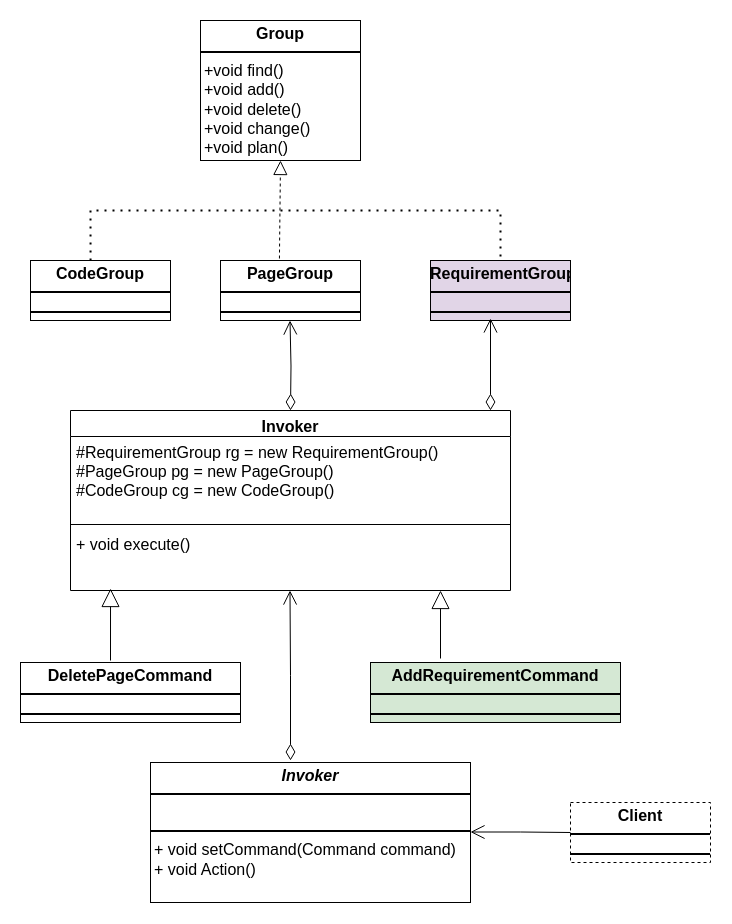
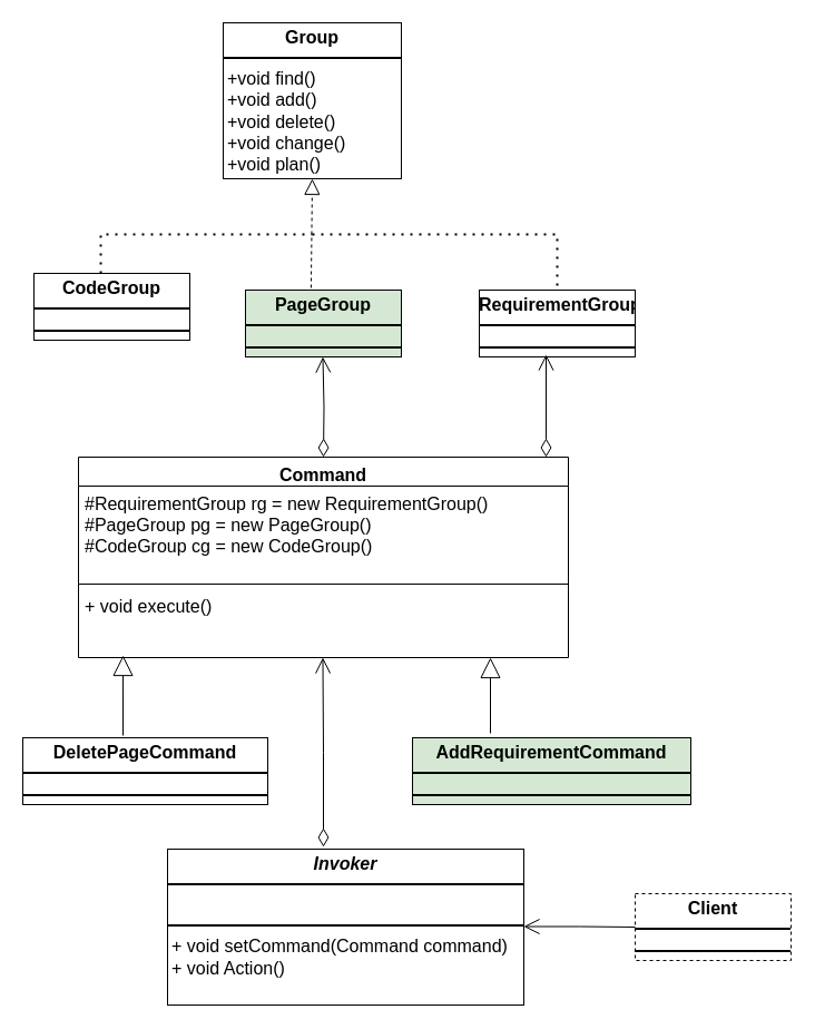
  <mxCell id="0" />
  <mxCell id="1" parent="0" />
  <mxCell id="2" value="&lt;p style=&quot;margin:0px;margin-top:4px;text-align:center;&quot;&gt;&lt;b&gt;&lt;font style=&quot;vertical-align: inherit;&quot; class=&quot;notranslate fyzs-translate-target fyzs-translate-target-wrapper&quot;&gt;&lt;font style=&quot;vertical-align: inherit;&quot; class=&quot;notranslate fyzs-translate-target fyzs-translate-target-box&quot;&gt;&lt;font style=&quot;vertical-align: inherit;&quot; title=&quot;G&quot; class=&quot;notranslate fyzs-translate-target fyzs-translate-target-text&quot;&gt;Group&lt;/font&gt;&lt;/font&gt;&lt;/font&gt;&lt;/b&gt;&lt;/p&gt;&lt;hr style=&quot;border-style:solid;&quot;&gt;&lt;p style=&quot;margin:0px;margin-left:4px;&quot;&gt;&lt;font style=&quot;vertical-align: inherit;&quot; class=&quot;notranslate fyzs-translate-target fyzs-translate-target-wrapper&quot;&gt;&lt;font style=&quot;vertical-align: inherit;&quot; class=&quot;notranslate fyzs-translate-target fyzs-translate-target-box&quot;&gt;&lt;font style=&quot;vertical-align: inherit;&quot; title=&quot;+ field: Type&quot; class=&quot;notranslate fyzs-translate-target fyzs-translate-target-text&quot;&gt;+void find()&lt;/font&gt;&lt;/font&gt;&lt;/font&gt;&lt;/p&gt;&lt;p style=&quot;margin:0px;margin-left:4px;&quot;&gt;&lt;font style=&quot;vertical-align: inherit;&quot; class=&quot;notranslate fyzs-translate-target fyzs-translate-target-wrapper&quot;&gt;&lt;font style=&quot;vertical-align: inherit;&quot; class=&quot;notranslate fyzs-translate-target fyzs-translate-target-box&quot;&gt;&lt;font style=&quot;vertical-align: inherit;&quot; title=&quot;+ field: Type&quot; class=&quot;notranslate fyzs-translate-target fyzs-translate-target-text&quot;&gt;+void add()&lt;/font&gt;&lt;/font&gt;&lt;/font&gt;&lt;/p&gt;&lt;p style=&quot;margin:0px;margin-left:4px;&quot;&gt;&lt;font style=&quot;vertical-align: inherit;&quot; class=&quot;notranslate fyzs-translate-target fyzs-translate-target-wrapper&quot;&gt;&lt;font style=&quot;vertical-align: inherit;&quot; class=&quot;notranslate fyzs-translate-target fyzs-translate-target-box&quot;&gt;&lt;font style=&quot;vertical-align: inherit;&quot; title=&quot;+ field: Type&quot; class=&quot;notranslate fyzs-translate-target fyzs-translate-target-text&quot;&gt;+void delete()&lt;/font&gt;&lt;/font&gt;&lt;/font&gt;&lt;/p&gt;&lt;p style=&quot;margin:0px;margin-left:4px;&quot;&gt;&lt;font style=&quot;vertical-align: inherit;&quot; class=&quot;notranslate fyzs-translate-target fyzs-translate-target-wrapper&quot;&gt;&lt;font style=&quot;vertical-align: inherit;&quot; class=&quot;notranslate fyzs-translate-target fyzs-translate-target-box&quot;&gt;&lt;font style=&quot;vertical-align: inherit;&quot; title=&quot;+ field: Type&quot; class=&quot;notranslate fyzs-translate-target fyzs-translate-target-text&quot;&gt;+void change()&lt;/font&gt;&lt;/font&gt;&lt;/font&gt;&lt;/p&gt;&lt;p style=&quot;margin:0px;margin-left:4px;&quot;&gt;&lt;font style=&quot;vertical-align: inherit;&quot; class=&quot;notranslate fyzs-translate-target fyzs-translate-target-wrapper&quot;&gt;&lt;font style=&quot;vertical-align: inherit;&quot; class=&quot;notranslate fyzs-translate-target fyzs-translate-target-box&quot;&gt;&lt;font style=&quot;vertical-align: inherit;&quot; title=&quot;+ field: Type&quot; class=&quot;notranslate fyzs-translate-target fyzs-translate-target-text&quot;&gt;+void plan()&lt;/font&gt;&lt;/font&gt;&lt;/font&gt;&lt;/p&gt;&lt;p style=&quot;margin:0px;margin-left:4px;&quot;&gt;&lt;br&gt;&lt;/p&gt;" style="verticalAlign=top;align=left;overflow=fill;html=1;whiteSpace=wrap;fontSize=16;" vertex="1" parent="1"><mxGeometry x="200" y="20" width="160" height="140" as="geometry" /></mxCell>
- <mxCell id="3" value="&lt;p style=&quot;margin:0px;margin-top:4px;text-align:center;&quot;&gt;&lt;b&gt;&lt;font style=&quot;vertical-align: inherit;&quot; class=&quot;notranslate fyzs-translate-target fyzs-translate-target-wrapper&quot;&gt;&lt;font style=&quot;vertical-align: inherit;&quot; class=&quot;notranslate fyzs-translate-target fyzs-translate-target-box&quot;&gt;&lt;font style=&quot;vertical-align: inherit;&quot; title=&quot;Class&quot; class=&quot;notranslate fyzs-translate-target fyzs-translate-target-text&quot;&gt;CodeGroup&lt;/font&gt;&lt;/font&gt;&lt;/font&gt;&lt;/b&gt;&lt;/p&gt;&lt;hr style=&quot;border-style:solid;&quot;&gt;&lt;div style=&quot;height:2px;&quot;&gt;&lt;/div&gt;&lt;hr style=&quot;border-style:solid;&quot;&gt;&lt;div style=&quot;height:2px;&quot;&gt;&lt;/div&gt;" style="verticalAlign=top;align=left;overflow=fill;html=1;whiteSpace=wrap;fontSize=16;" vertex="1" parent="1"><mxGeometry x="30" y="260" width="140" height="60" as="geometry" /></mxCell>
- <mxCell id="4" value="&lt;p style=&quot;margin:0px;margin-top:4px;text-align:center;&quot;&gt;&lt;b&gt;&lt;font style=&quot;vertical-align: inherit;&quot; class=&quot;notranslate fyzs-translate-target fyzs-translate-target-wrapper&quot;&gt;&lt;font style=&quot;vertical-align: inherit;&quot; class=&quot;notranslate fyzs-translate-target fyzs-translate-target-box&quot;&gt;&lt;font style=&quot;vertical-align: inherit;&quot; title=&quot;Class&quot; class=&quot;notranslate fyzs-translate-target fyzs-translate-target-text&quot;&gt;PageGroup&lt;/font&gt;&lt;/font&gt;&lt;/font&gt;&lt;/b&gt;&lt;/p&gt;&lt;hr style=&quot;border-style:solid;&quot;&gt;&lt;div style=&quot;height:2px;&quot;&gt;&lt;/div&gt;&lt;hr style=&quot;border-style:solid;&quot;&gt;&lt;div style=&quot;height:2px;&quot;&gt;&lt;/div&gt;" style="verticalAlign=top;align=left;overflow=fill;html=1;whiteSpace=wrap;fontSize=16;" vertex="1" parent="1"><mxGeometry x="220" y="260" width="140" height="60" as="geometry" /></mxCell>
- <mxCell id="5" value="&lt;p style=&quot;margin:0px;margin-top:4px;text-align:center;&quot;&gt;&lt;b&gt;&lt;font style=&quot;vertical-align: inherit;&quot; class=&quot;notranslate fyzs-translate-target fyzs-translate-target-wrapper&quot;&gt;&lt;font style=&quot;vertical-align: inherit;&quot; class=&quot;notranslate fyzs-translate-target fyzs-translate-target-box&quot;&gt;&lt;font style=&quot;vertical-align: inherit;&quot; title=&quot;Class&quot; class=&quot;notranslate fyzs-translate-target fyzs-translate-target-text&quot;&gt;RequirementGroup&lt;/font&gt;&lt;/font&gt;&lt;/font&gt;&lt;/b&gt;&lt;/p&gt;&lt;hr style=&quot;border-style:solid;&quot;&gt;&lt;div style=&quot;height:2px;&quot;&gt;&lt;/div&gt;&lt;hr style=&quot;border-style:solid;&quot;&gt;&lt;div style=&quot;height:2px;&quot;&gt;&lt;/div&gt;" style="verticalAlign=top;align=left;overflow=fill;html=1;whiteSpace=wrap;fontSize=16;fillColor=#e1d5e7;" vertex="1" parent="1"><mxGeometry x="430" y="260" width="140" height="60" as="geometry" /></mxCell>
+ <mxCell id="3" value="&lt;p style=&quot;margin:0px;margin-top:4px;text-align:center;&quot;&gt;&lt;b&gt;&lt;font style=&quot;vertical-align: inherit;&quot; class=&quot;notranslate fyzs-translate-target fyzs-translate-target-wrapper&quot;&gt;&lt;font style=&quot;vertical-align: inherit;&quot; class=&quot;notranslate fyzs-translate-target fyzs-translate-target-box&quot;&gt;&lt;font style=&quot;vertical-align: inherit;&quot; title=&quot;Class&quot; class=&quot;notranslate fyzs-translate-target fyzs-translate-target-text&quot;&gt;CodeGroup&lt;/font&gt;&lt;/font&gt;&lt;/font&gt;&lt;/b&gt;&lt;/p&gt;&lt;hr style=&quot;border-style:solid;&quot;&gt;&lt;div style=&quot;height:2px;&quot;&gt;&lt;/div&gt;&lt;hr style=&quot;border-style:solid;&quot;&gt;&lt;div style=&quot;height:2px;&quot;&gt;&lt;/div&gt;" style="verticalAlign=top;align=left;overflow=fill;html=1;whiteSpace=wrap;fontSize=16;" vertex="1" parent="1"><mxGeometry x="30" y="245" width="140" height="60" as="geometry" /></mxCell>
+ <mxCell id="4" value="&lt;p style=&quot;margin:0px;margin-top:4px;text-align:center;&quot;&gt;&lt;b&gt;&lt;font style=&quot;vertical-align: inherit;&quot; class=&quot;notranslate fyzs-translate-target fyzs-translate-target-wrapper&quot;&gt;&lt;font style=&quot;vertical-align: inherit;&quot; class=&quot;notranslate fyzs-translate-target fyzs-translate-target-box&quot;&gt;&lt;font style=&quot;vertical-align: inherit;&quot; title=&quot;Class&quot; class=&quot;notranslate fyzs-translate-target fyzs-translate-target-text&quot;&gt;PageGroup&lt;/font&gt;&lt;/font&gt;&lt;/font&gt;&lt;/b&gt;&lt;/p&gt;&lt;hr style=&quot;border-style:solid;&quot;&gt;&lt;div style=&quot;height:2px;&quot;&gt;&lt;/div&gt;&lt;hr style=&quot;border-style:solid;&quot;&gt;&lt;div style=&quot;height:2px;&quot;&gt;&lt;/div&gt;" style="verticalAlign=top;align=left;overflow=fill;html=1;whiteSpace=wrap;fontSize=16;fillColor=#d5e8d4;" vertex="1" parent="1"><mxGeometry x="220" y="260" width="140" height="60" as="geometry" /></mxCell>
+ <mxCell id="5" value="&lt;p style=&quot;margin:0px;margin-top:4px;text-align:center;&quot;&gt;&lt;b&gt;&lt;font style=&quot;vertical-align: inherit;&quot; class=&quot;notranslate fyzs-translate-target fyzs-translate-target-wrapper&quot;&gt;&lt;font style=&quot;vertical-align: inherit;&quot; class=&quot;notranslate fyzs-translate-target fyzs-translate-target-box&quot;&gt;&lt;font style=&quot;vertical-align: inherit;&quot; title=&quot;Class&quot; class=&quot;notranslate fyzs-translate-target fyzs-translate-target-text&quot;&gt;RequirementGroup&lt;/font&gt;&lt;/font&gt;&lt;/font&gt;&lt;/b&gt;&lt;/p&gt;&lt;hr style=&quot;border-style:solid;&quot;&gt;&lt;div style=&quot;height:2px;&quot;&gt;&lt;/div&gt;&lt;hr style=&quot;border-style:solid;&quot;&gt;&lt;div style=&quot;height:2px;&quot;&gt;&lt;/div&gt;" style="verticalAlign=top;align=left;overflow=fill;html=1;whiteSpace=wrap;fontSize=16;" vertex="1" parent="1"><mxGeometry x="430" y="260" width="140" height="60" as="geometry" /></mxCell>
  <mxCell id="6" value="" style="endArrow=block;dashed=1;endFill=0;endSize=12;html=1;rounded=0;entryX=0.5;entryY=1;entryDx=0;entryDy=0;exitX=0.421;exitY=-0.033;exitDx=0;exitDy=0;exitPerimeter=0;fontSize=16;" edge="1" parent="1" source="4" target="2"><mxGeometry width="160" relative="1" as="geometry"><mxPoint x="280" y="230" as="sourcePoint" /><mxPoint x="440" y="230" as="targetPoint" /></mxGeometry></mxCell>
  <mxCell id="7" value="" style="endArrow=none;dashed=1;html=1;dashPattern=1 3;strokeWidth=2;rounded=0;exitX=0.429;exitY=0;exitDx=0;exitDy=0;exitPerimeter=0;fontSize=16;" edge="1" parent="1" source="3"><mxGeometry width="50" height="50" relative="1" as="geometry"><mxPoint x="100" y="240" as="sourcePoint" /><mxPoint x="280" y="210" as="targetPoint" /><Array as="points"><mxPoint x="90" y="210" /></Array></mxGeometry></mxCell>
  <mxCell id="8" value="" style="endArrow=none;dashed=1;html=1;dashPattern=1 3;strokeWidth=2;rounded=0;entryX=0.5;entryY=0;entryDx=0;entryDy=0;fontSize=16;" edge="1" parent="1" target="5"><mxGeometry width="50" height="50" relative="1" as="geometry"><mxPoint x="280" y="210" as="sourcePoint" /><mxPoint x="530" y="170" as="targetPoint" /><Array as="points"><mxPoint x="500" y="210" /></Array></mxGeometry></mxCell>
- <mxCell id="9" value="&lt;font style=&quot;vertical-align: inherit;&quot; class=&quot;notranslate fyzs-translate-target fyzs-translate-target-wrapper&quot;&gt;&lt;font style=&quot;vertical-align: inherit;&quot; class=&quot;notranslate fyzs-translate-target fyzs-translate-target-box&quot;&gt;&lt;font style=&quot;vertical-align: inherit;&quot; title=&quot;Classname&quot; class=&quot;notranslate fyzs-translate-target fyzs-translate-target-text&quot;&gt;Invoker&lt;/font&gt;&lt;/font&gt;&lt;/font&gt;" style="swimlane;fontStyle=1;align=center;verticalAlign=top;childLayout=stackLayout;horizontal=1;startSize=26;horizontalStack=0;resizeParent=1;resizeParentMax=0;resizeLast=0;collapsible=1;marginBottom=0;whiteSpace=wrap;html=1;fontSize=16;" vertex="1" parent="1"><mxGeometry x="70" y="410" width="440" height="180" as="geometry" /></mxCell>
+ <mxCell id="9" value="&lt;font style=&quot;vertical-align: inherit;&quot; class=&quot;notranslate fyzs-translate-target fyzs-translate-target-wrapper&quot;&gt;&lt;font style=&quot;vertical-align: inherit;&quot; class=&quot;notranslate fyzs-translate-target fyzs-translate-target-box&quot;&gt;&lt;font style=&quot;vertical-align: inherit;&quot; title=&quot;Classname&quot; class=&quot;notranslate fyzs-translate-target fyzs-translate-target-text&quot;&gt;Command&lt;/font&gt;&lt;/font&gt;&lt;/font&gt;" style="swimlane;fontStyle=1;align=center;verticalAlign=top;childLayout=stackLayout;horizontal=1;startSize=26;horizontalStack=0;resizeParent=1;resizeParentMax=0;resizeLast=0;collapsible=1;marginBottom=0;whiteSpace=wrap;html=1;fontSize=16;" vertex="1" parent="1"><mxGeometry x="70" y="410" width="440" height="180" as="geometry" /></mxCell>
  <mxCell id="10" value="&lt;font style=&quot;vertical-align: inherit;&quot; class=&quot;notranslate fyzs-translate-target fyzs-translate-target-wrapper&quot;&gt;&lt;font style=&quot;vertical-align: inherit;&quot; class=&quot;notranslate fyzs-translate-target fyzs-translate-target-box&quot;&gt;&lt;font style=&quot;vertical-align: inherit;&quot; title=&quot;#&quot; class=&quot;notranslate fyzs-translate-target fyzs-translate-target-text&quot;&gt;#RequirementGroup rg = new RequirementGroup()&lt;/font&gt;&lt;/font&gt;&lt;/font&gt;&lt;div&gt;&lt;font style=&quot;vertical-align: inherit;&quot; class=&quot;notranslate fyzs-translate-target fyzs-translate-target-wrapper&quot;&gt;&lt;font style=&quot;vertical-align: inherit;&quot; class=&quot;notranslate fyzs-translate-target fyzs-translate-target-box&quot;&gt;&lt;font style=&quot;vertical-align: inherit;&quot; title=&quot;#&quot; class=&quot;notranslate fyzs-translate-target fyzs-translate-target-text&quot;&gt;#PageGroup pg = new PageGroup()&lt;/font&gt;&lt;/font&gt;&lt;/font&gt;&lt;/div&gt;&lt;div&gt;&lt;font style=&quot;vertical-align: inherit;&quot; class=&quot;notranslate fyzs-translate-target fyzs-translate-target-wrapper&quot;&gt;&lt;font style=&quot;vertical-align: inherit;&quot; class=&quot;notranslate fyzs-translate-target fyzs-translate-target-box&quot;&gt;&lt;font style=&quot;vertical-align: inherit;&quot; title=&quot;#&quot; class=&quot;notranslate fyzs-translate-target fyzs-translate-target-text&quot;&gt;#CodeGroup cg = new CodeGroup()&lt;/font&gt;&lt;/font&gt;&lt;/font&gt;&lt;/div&gt;" style="text;strokeColor=none;fillColor=none;align=left;verticalAlign=top;spacingLeft=4;spacingRight=4;overflow=hidden;rotatable=0;points=[[0,0.5],[1,0.5]];portConstraint=eastwest;whiteSpace=wrap;html=1;fontSize=16;" vertex="1" parent="9"><mxGeometry y="26" width="440" height="84" as="geometry" /></mxCell>
  <mxCell id="11" value="" style="line;strokeWidth=1;fillColor=none;align=left;verticalAlign=middle;spacingTop=-1;spacingLeft=3;spacingRight=3;rotatable=0;labelPosition=right;points=[];portConstraint=eastwest;strokeColor=inherit;fontSize=16;" vertex="1" parent="9"><mxGeometry y="110" width="440" height="8" as="geometry" /></mxCell>
  <mxCell id="12" value="&lt;font style=&quot;vertical-align: inherit;&quot; class=&quot;notranslate fyzs-translate-target fyzs-translate-target-wrapper&quot;&gt;&lt;font style=&quot;vertical-align: inherit;&quot; class=&quot;notranslate fyzs-translate-target fyzs-translate-target-box&quot;&gt;&lt;font style=&quot;vertical-align: inherit;&quot; title=&quot;+ method(type): type&quot; class=&quot;notranslate fyzs-translate-target fyzs-translate-target-text&quot;&gt;+ void execute()&lt;/font&gt;&lt;/font&gt;&lt;/font&gt;" style="text;strokeColor=none;fillColor=none;align=left;verticalAlign=top;spacingLeft=4;spacingRight=4;overflow=hidden;rotatable=0;points=[[0,0.5],[1,0.5]];portConstraint=eastwest;whiteSpace=wrap;html=1;fontSize=16;" vertex="1" parent="9"><mxGeometry y="118" width="440" height="62" as="geometry" /></mxCell>
  <mxCell id="13" value="" style="endArrow=open;html=1;endSize=12;startArrow=diamondThin;startSize=14;startFill=0;edgeStyle=orthogonalEdgeStyle;align=left;verticalAlign=bottom;rounded=0;entryX=0.643;entryY=1;entryDx=0;entryDy=0;entryPerimeter=0;fontSize=16;" edge="1" parent="1"><mxGeometry x="-1" y="-10" relative="1" as="geometry"><mxPoint x="290" y="410" as="sourcePoint" /><mxPoint x="289.5" y="320" as="targetPoint" /><mxPoint x="-10" y="10" as="offset" /></mxGeometry></mxCell>
  <mxCell id="14" value="" style="endArrow=open;html=1;endSize=12;startArrow=diamondThin;startSize=14;startFill=0;edgeStyle=orthogonalEdgeStyle;align=left;verticalAlign=bottom;rounded=0;entryX=0.643;entryY=1;entryDx=0;entryDy=0;entryPerimeter=0;exitX=0.114;exitY=0.011;exitDx=0;exitDy=0;exitPerimeter=0;fontSize=16;" edge="1" parent="1"><mxGeometry x="-1" y="-10" relative="1" as="geometry"><mxPoint x="490" y="410" as="sourcePoint" /><mxPoint x="490" y="318" as="targetPoint" /><mxPoint x="-10" y="10" as="offset" /></mxGeometry></mxCell>
  <mxCell id="15" value="&lt;p style=&quot;margin:0px;margin-top:4px;text-align:center;&quot;&gt;&lt;b&gt;&lt;font style=&quot;vertical-align: inherit;&quot; class=&quot;notranslate fyzs-translate-target fyzs-translate-target-wrapper&quot;&gt;&lt;font style=&quot;vertical-align: inherit;&quot; class=&quot;notranslate fyzs-translate-target fyzs-translate-target-box&quot;&gt;&lt;font style=&quot;vertical-align: inherit;&quot; title=&quot;Class&quot; class=&quot;notranslate fyzs-translate-target fyzs-translate-target-text&quot;&gt;DeletePageCommand&lt;/font&gt;&lt;/font&gt;&lt;/font&gt;&lt;/b&gt;&lt;/p&gt;&lt;hr style=&quot;border-style:solid;&quot;&gt;&lt;div style=&quot;height:2px;&quot;&gt;&lt;/div&gt;&lt;hr style=&quot;border-style:solid;&quot;&gt;&lt;div style=&quot;height:2px;&quot;&gt;&lt;/div&gt;" style="verticalAlign=top;align=left;overflow=fill;html=1;whiteSpace=wrap;fontSize=16;" vertex="1" parent="1"><mxGeometry x="20" y="662" width="220" height="60" as="geometry" /></mxCell>
  <mxCell id="16" value="" style="endArrow=block;endSize=16;endFill=0;html=1;rounded=0;entryX=0.091;entryY=0.968;entryDx=0;entryDy=0;entryPerimeter=0;fontSize=16;" edge="1" parent="1" target="12"><mxGeometry width="160" relative="1" as="geometry"><mxPoint x="110" y="660" as="sourcePoint" /><mxPoint x="270" y="650" as="targetPoint" /></mxGeometry></mxCell>
  <mxCell id="17" value="&lt;p style=&quot;margin:0px;margin-top:4px;text-align:center;&quot;&gt;&lt;b&gt;&lt;font style=&quot;vertical-align: inherit;&quot; class=&quot;notranslate fyzs-translate-target fyzs-translate-target-wrapper&quot;&gt;&lt;font style=&quot;vertical-align: inherit;&quot; class=&quot;notranslate fyzs-translate-target fyzs-translate-target-box&quot;&gt;&lt;font style=&quot;vertical-align: inherit;&quot; title=&quot;Class&quot; class=&quot;notranslate fyzs-translate-target fyzs-translate-target-text&quot;&gt;AddRequirementCommand&lt;/font&gt;&lt;/font&gt;&lt;/font&gt;&lt;/b&gt;&lt;/p&gt;&lt;hr style=&quot;border-style:solid;&quot;&gt;&lt;div style=&quot;height:2px;&quot;&gt;&lt;/div&gt;&lt;hr style=&quot;border-style:solid;&quot;&gt;&lt;div style=&quot;height:2px;&quot;&gt;&lt;/div&gt;" style="verticalAlign=top;align=left;overflow=fill;html=1;whiteSpace=wrap;fontSize=16;fillColor=#d5e8d4;" vertex="1" parent="1"><mxGeometry x="370" y="662" width="250" height="60" as="geometry" /></mxCell>
  <mxCell id="18" value="" style="endArrow=block;endSize=16;endFill=0;html=1;rounded=0;entryX=0.091;entryY=0.968;entryDx=0;entryDy=0;entryPerimeter=0;fontSize=16;" edge="1" parent="1"><mxGeometry width="160" relative="1" as="geometry"><mxPoint x="440" y="658" as="sourcePoint" /><mxPoint x="440" y="590" as="targetPoint" /></mxGeometry></mxCell>
  <mxCell id="19" value="&lt;p style=&quot;margin:0px;margin-top:4px;text-align:center;&quot;&gt;&lt;i&gt;&lt;font style=&quot;vertical-align: inherit;&quot; class=&quot;notranslate fyzs-translate-target fyzs-translate-target-wrapper&quot;&gt;&lt;font style=&quot;vertical-align: inherit;&quot; class=&quot;notranslate fyzs-translate-target fyzs-translate-target-box&quot;&gt;&lt;font style=&quot;vertical-align: inherit;&quot; title=&quot;I&quot; class=&quot;notranslate fyzs-translate-target fyzs-translate-target-text&quot;&gt;&lt;b&gt;Invoker&lt;/b&gt;&lt;/font&gt;&lt;/font&gt;&lt;/font&gt;&lt;/i&gt;&lt;/p&gt;&lt;hr style=&quot;border-style:solid;&quot;&gt;&lt;p style=&quot;margin:0px;margin-left:4px;&quot;&gt;&lt;br&gt;&lt;/p&gt;&lt;hr style=&quot;border-style:solid;&quot;&gt;&lt;p style=&quot;margin:0px;margin-left:4px;&quot;&gt;&lt;font style=&quot;vertical-align: inherit;&quot; class=&quot;notranslate fyzs-translate-target fyzs-translate-target-wrapper&quot;&gt;&lt;font style=&quot;vertical-align: inherit;&quot; class=&quot;notranslate fyzs-translate-target fyzs-translate-target-box&quot;&gt;&lt;font style=&quot;vertical-align: inherit;&quot; title=&quot;+&quot; class=&quot;notranslate fyzs-translate-target fyzs-translate-target-text&quot;&gt;+ void setCommand(Command command)&lt;/font&gt;&lt;/font&gt;&lt;/font&gt;&lt;/p&gt;&lt;p style=&quot;margin:0px;margin-left:4px;&quot;&gt;&lt;font style=&quot;vertical-align: inherit;&quot; class=&quot;notranslate fyzs-translate-target fyzs-translate-target-wrapper&quot;&gt;&lt;font style=&quot;vertical-align: inherit;&quot; class=&quot;notranslate fyzs-translate-target fyzs-translate-target-box&quot;&gt;&lt;font style=&quot;vertical-align: inherit;&quot; title=&quot;+&quot; class=&quot;notranslate fyzs-translate-target fyzs-translate-target-text&quot;&gt;+ void Action()&lt;/font&gt;&lt;/font&gt;&lt;/font&gt;&lt;/p&gt;" style="verticalAlign=top;align=left;overflow=fill;html=1;whiteSpace=wrap;fontSize=16;" vertex="1" parent="1"><mxGeometry x="150" y="762" width="320" height="140" as="geometry" /></mxCell>
  <mxCell id="20" value="&lt;p style=&quot;margin:0px;margin-top:4px;text-align:center;&quot;&gt;&lt;b&gt;&lt;font style=&quot;vertical-align: inherit;&quot; class=&quot;notranslate fyzs-translate-target fyzs-translate-target-wrapper&quot;&gt;&lt;font style=&quot;vertical-align: inherit;&quot; class=&quot;notranslate fyzs-translate-target fyzs-translate-target-box&quot;&gt;&lt;font style=&quot;vertical-align: inherit;&quot; title=&quot;C&quot; class=&quot;notranslate fyzs-translate-target fyzs-translate-target-text&quot;&gt;Client&lt;/font&gt;&lt;/font&gt;&lt;/font&gt;&lt;/b&gt;&lt;/p&gt;&lt;hr style=&quot;border-style:solid;&quot;&gt;&lt;div style=&quot;height:2px;&quot;&gt;&lt;/div&gt;&lt;hr style=&quot;border-style:solid;&quot;&gt;&lt;div style=&quot;height:2px;&quot;&gt;&lt;/div&gt;" style="verticalAlign=top;align=left;overflow=fill;html=1;whiteSpace=wrap;fontSize=16;dashed=1;" vertex="1" parent="1"><mxGeometry x="570" y="802" width="140" height="60" as="geometry" /></mxCell>
  <mxCell id="21" value="" style="endArrow=open;endFill=1;endSize=12;html=1;rounded=0;exitX=0;exitY=0.5;exitDx=0;exitDy=0;fontSize=16;" edge="1" parent="1" source="20"><mxGeometry width="160" relative="1" as="geometry"><mxPoint x="560" y="831.5" as="sourcePoint" /><mxPoint x="470" y="831.5" as="targetPoint" /><Array as="points"><mxPoint x="520" y="831.5" /></Array></mxGeometry></mxCell>
  <mxCell id="22" value="" style="endArrow=open;html=1;endSize=12;startArrow=diamondThin;startSize=14;startFill=0;edgeStyle=orthogonalEdgeStyle;align=left;verticalAlign=bottom;rounded=0;fontSize=16;" edge="1" parent="1"><mxGeometry x="-1" y="-10" relative="1" as="geometry"><mxPoint x="290" y="760" as="sourcePoint" /><mxPoint x="289.5" y="590" as="targetPoint" /><mxPoint x="-10" y="10" as="offset" /><Array as="points"><mxPoint x="290" y="675" /></Array></mxGeometry></mxCell>
